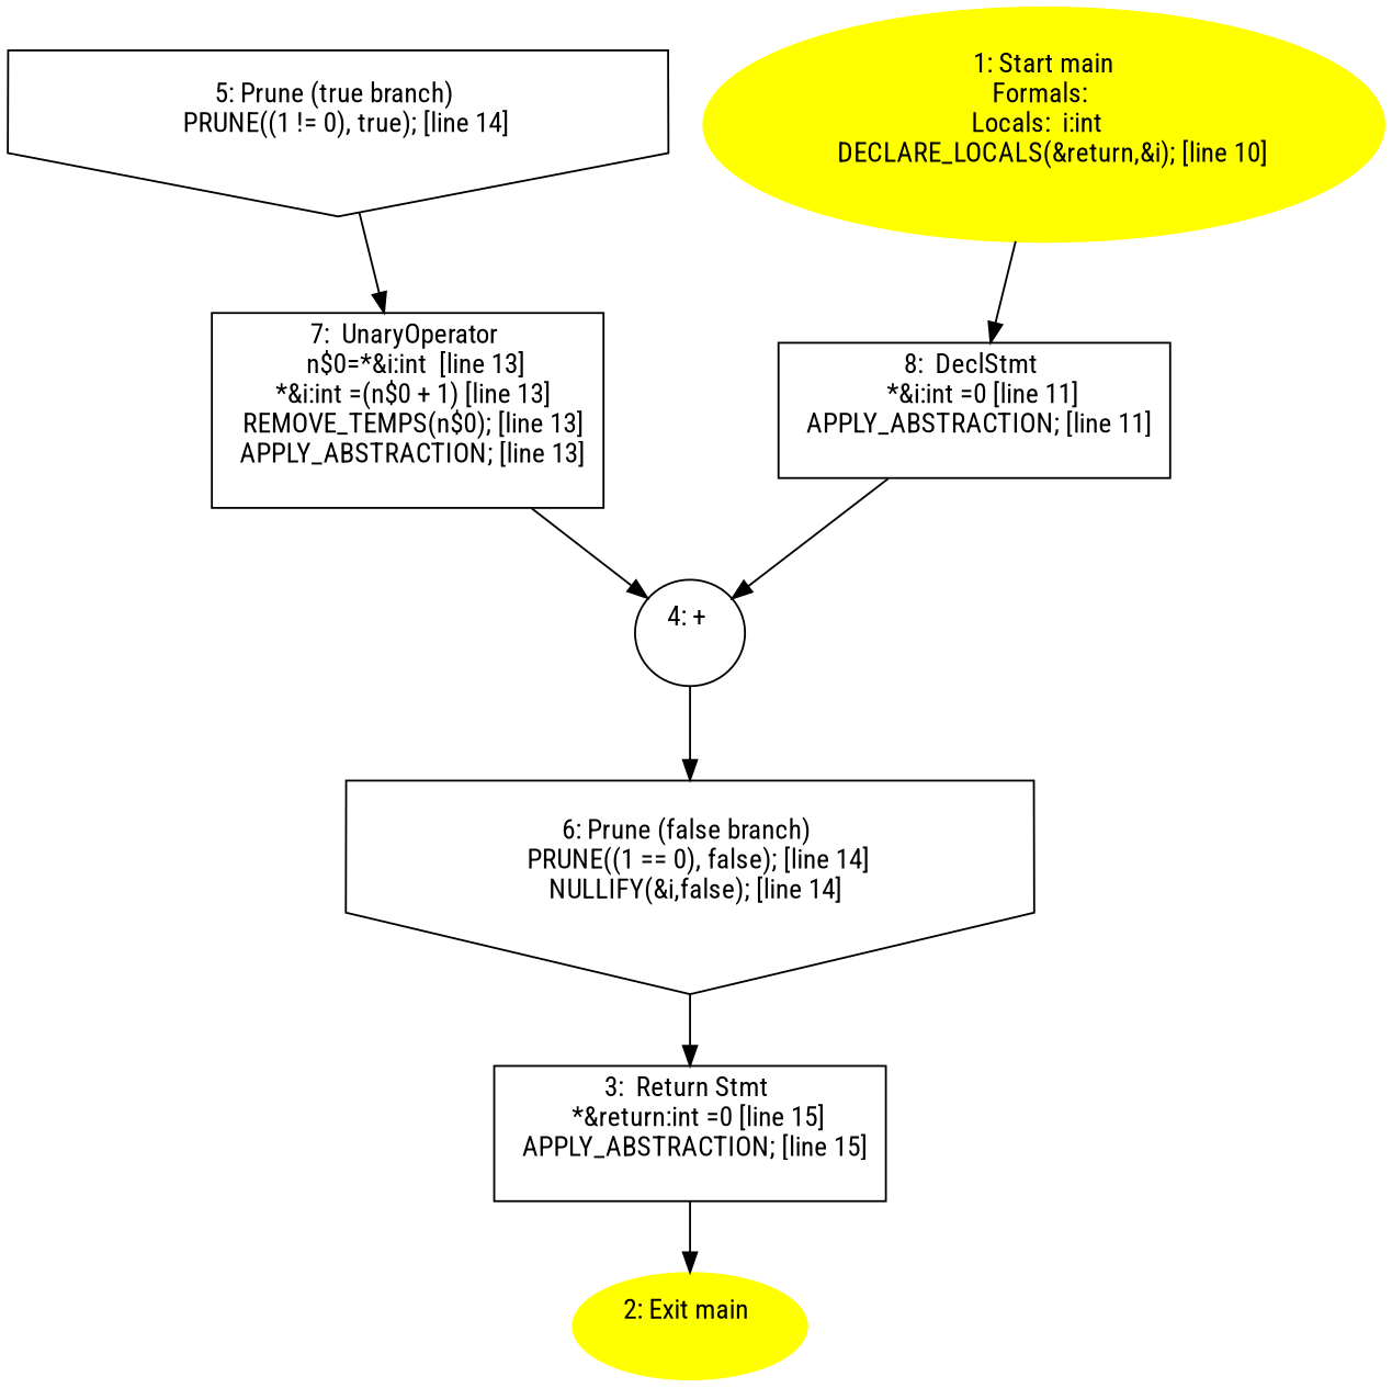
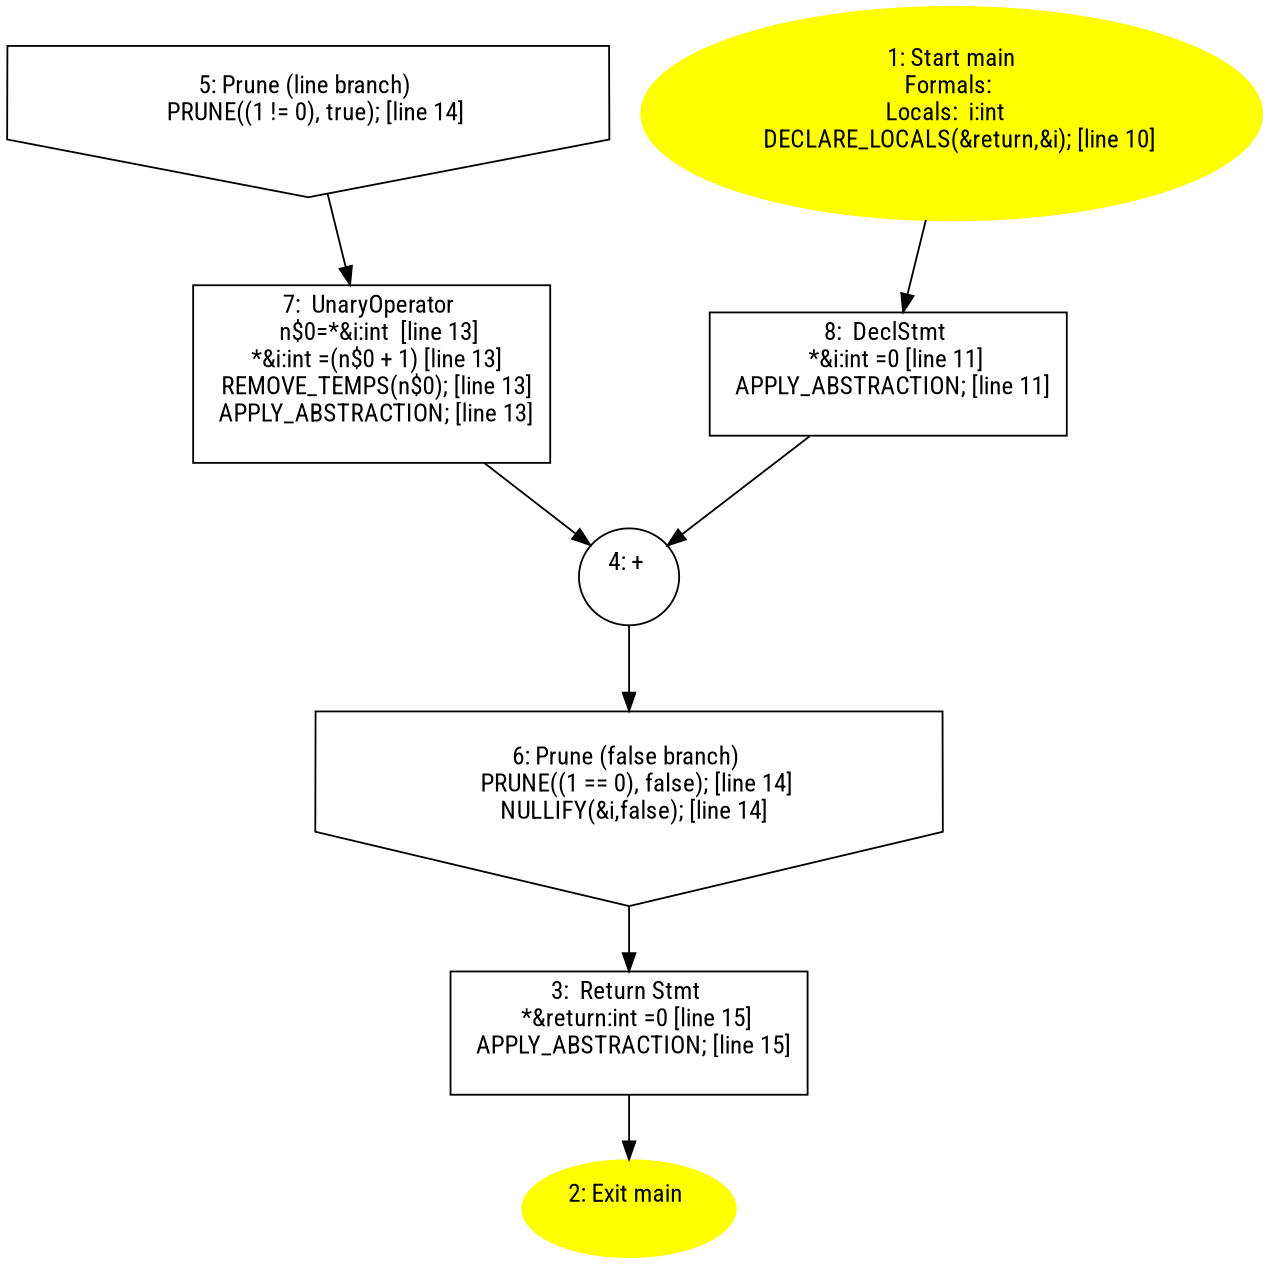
  digraph {
    fontname="Roboto Condensed"
    node [fontname="Roboto Condensed"]
    edge [fontname="Roboto Condensed"]
    n1 [label="8:  DeclStmt \n   *&i:int =0 [line 11]\n  APPLY_ABSTRACTION; [line 11]\n " shape=box]
    n2 [label="4: + \n  "]
    n3 [label="6: Prune (false branch) \n   PRUNE((1 == 0), false); [line 14]\n  NULLIFY(&i,false); [line 14]\n " shape=invhouse]
    n4 [label="3:  Return Stmt \n   *&return:int =0 [line 15]\n  APPLY_ABSTRACTION; [line 15]\n " shape=box]
-   n5 [label="5: Prune (true branch) \n   PRUNE((1 != 0), true); [line 14]\n " shape=invhouse]
+   n5 [label="5: Prune (line branch) \n   PRUNE((1 != 0), true); [line 14]\n " shape=invhouse]
    n6 [label="7:  UnaryOperator \n   n$0=*&i:int  [line 13]\n  *&i:int =(n$0 + 1) [line 13]\n  REMOVE_TEMPS(n$0); [line 13]\n  APPLY_ABSTRACTION; [line 13]\n " shape=box]
    n7 [color=yellow label="2: Exit main \n  " style=filled]
    n8 [color=yellow label="1: Start main\nFormals: \nLocals:  i:int  \n   DECLARE_LOCALS(&return,&i); [line 10]\n " style=filled]
    n1 -> n2
    n2 -> n3
    n3 -> n4
    n4 -> n7
    n5 -> n6
    n6 -> n2
    n8 -> n1
  }
